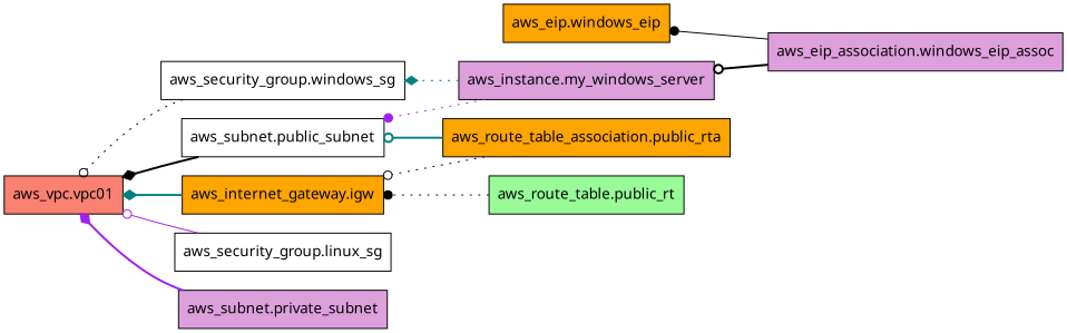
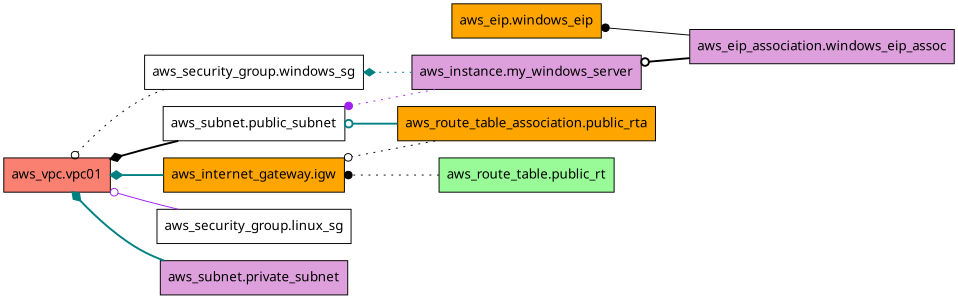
  digraph {
    rankdir=RL
    node [fillcolor=orange fontname="sans-serif" shape=rect style=filled]
    edge [arrowhead=odot color=black style=bold]
    n1 [label="aws_eip.windows_eip"]
    n2 [fillcolor=plum label="aws_eip_association.windows_eip_assoc"]
    n3 [fillcolor=plum label="aws_instance.my_windows_server"]
    n4 [fillcolor=white label="aws_security_group.windows_sg"]
    n5 [fillcolor=white label="aws_subnet.public_subnet"]
    n6 [fillcolor=salmon label="aws_vpc.vpc01"]
    n7 [label="aws_internet_gateway.igw"]
    n8 [fillcolor=palegreen label="aws_route_table.public_rt"]
    n9 [label="aws_route_table_association.public_rta"]
    n10 [fillcolor=white label="aws_security_group.linux_sg"]
    n11 [fillcolor=plum label="aws_subnet.private_subnet"]
    n2 -> n1 [arrowhead=dot style=solid]
    n2 -> n3
    n3 -> n4 [arrowhead=diamond color=teal style=dotted]
    n3 -> n5 [arrowhead=dot color=purple style=dotted]
    n4 -> n6 [style=dotted]
    n5 -> n6 [arrowhead=diamond]
    n7 -> n6 [arrowhead=diamond color=teal]
    n8 -> n7 [arrowhead=dot style=dotted]
    n9 -> n5 [color=teal]
    n9 -> n7 [style=dotted]
    n10 -> n6 [color=purple style=solid]
-   n11 -> n6 [arrowhead=diamond color=purple]
+   n11 -> n6 [arrowhead=diamond color=teal]
  }
